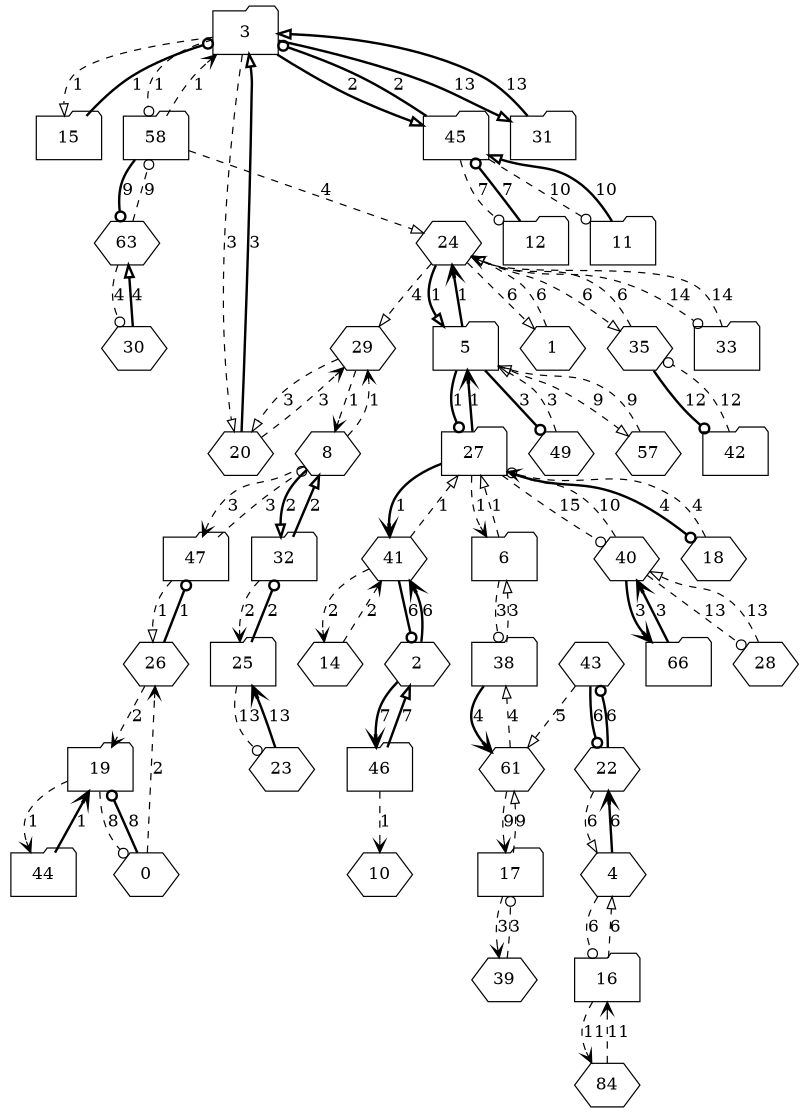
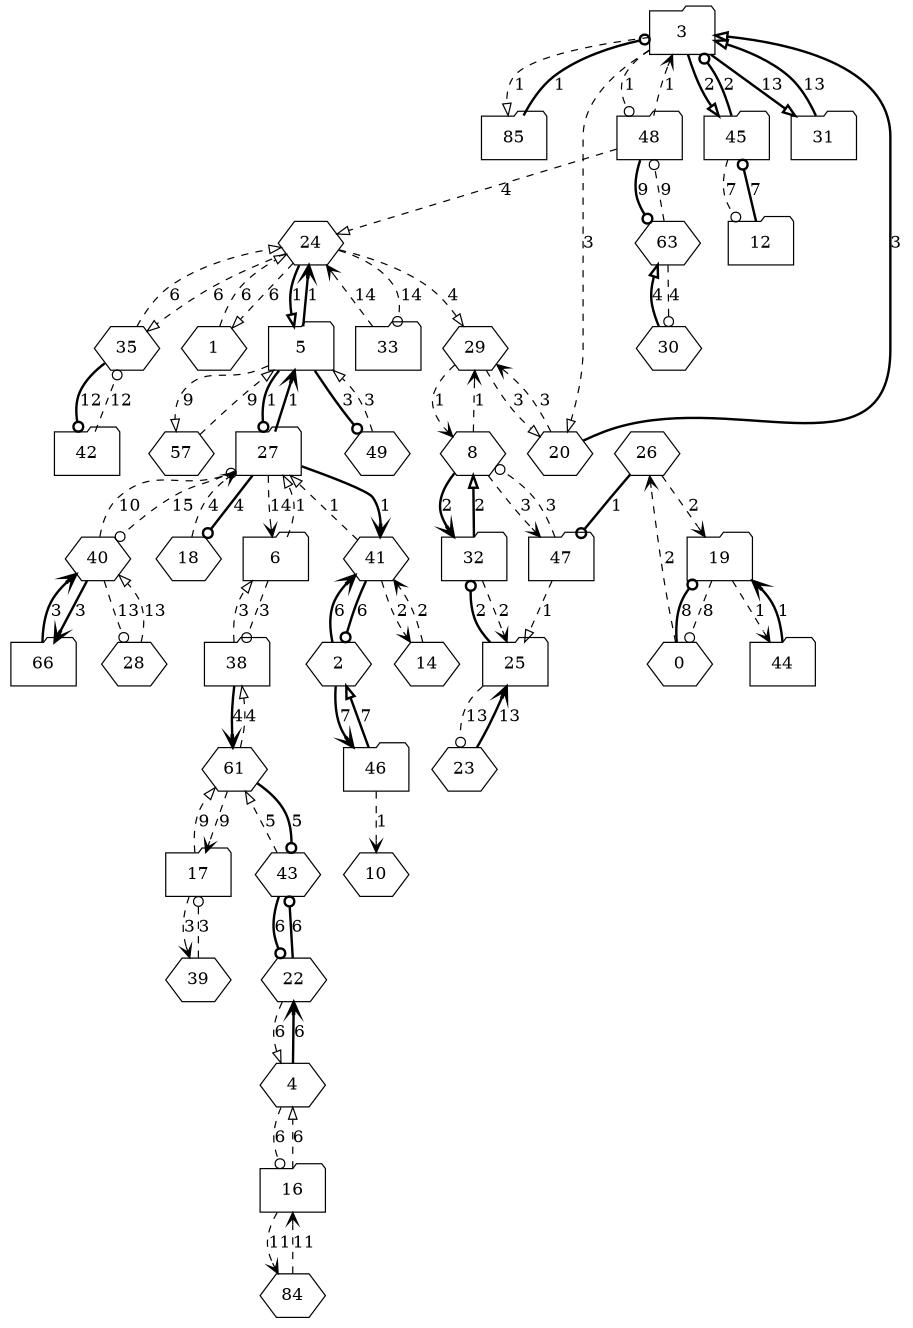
  digraph {
    node [shape=hexagon]
    edge [arrowhead=onormal style=dashed]
    3 [shape=folder]
-   15 [shape=folder]
-   48 [shape=folder label=58]
+   15 [shape=folder label=85]
+   48 [shape=folder]
    20
    45 [shape=folder]
    31 [shape=folder]
    n7 [label=63]
    24
    29
    12 [shape=folder]
-   11 [shape=folder]
    27 [shape=folder]
    41
    14
    2
    5 [shape=folder]
    6 [shape=folder]
    40
    18
    46 [shape=folder]
    49
    n22 [label=57]
    38 [shape=folder]
    n24 [label=66 shape=folder]
    28
    30
    47 [shape=folder]
    26
    8
    19 [shape=folder]
    32 [shape=folder]
    44 [shape=folder]
    0
    1
    35
    33 [shape=folder]
    42 [shape=folder]
    10
    n39 [label=61]
    25 [shape=folder]
    23
    17 [shape=folder]
    43
    39
    22
    4
    16 [shape=folder]
    n48 [label=84]
    3 -> 15 [label=1]
    3 -> 48 [arrowhead=odot label=1]
    3 -> 20 [label=3]
    3 -> 45 [label=2 style=bold]
    3 -> 31 [label=13 style=bold]
    15 -> 3 [arrowhead=odot label=1 style=bold]
    48 -> 3 [arrowhead=vee label=1]
    48 -> n7 [arrowhead=odot label=9 style=bold]
    48 -> 24 [label=4]
    20 -> 3 [label=3 style=bold]
    20 -> 29 [arrowhead=vee label=3]
    45 -> 3 [arrowhead=odot label=2 style=bold]
    45 -> 12 [arrowhead=odot label=7]
-   45 -> 11 [arrowhead=odot label=10]
    31 -> 3 [label=13 style=bold]
    n7 -> 48 [arrowhead=odot label=9]
    n7 -> 30 [arrowhead=odot label=4]
    24 -> 29 [label=4]
    24 -> 5 [label=1 style=bold]
    24 -> 1 [label=6]
    24 -> 35 [label=6]
    24 -> 33 [arrowhead=odot label=14]
    29 -> 20 [label=3]
    29 -> 8 [arrowhead=vee label=1]
    12 -> 45 [arrowhead=odot label=7 style=bold]
-   11 -> 45 [label=10 style=bold]
    27 -> 41 [arrowhead=vee label=1 style=bold]
    27 -> 5 [arrowhead=vee label=1 style=bold]
-   27 -> 6 [arrowhead=vee label=1]
+   27 -> 6 [arrowhead=vee label=14]
    27 -> 40 [arrowhead=odot label=15]
    27 -> 18 [arrowhead=odot label=4 style=bold]
    41 -> 27 [label=1]
    41 -> 14 [arrowhead=vee label=2]
    41 -> 2 [arrowhead=odot label=6 style=bold]
    14 -> 41 [arrowhead=vee label=2]
    2 -> 41 [arrowhead=vee label=6 style=bold]
    2 -> 46 [arrowhead=vee label=7 style=bold]
    5 -> 24 [arrowhead=vee label=1 style=bold]
    5 -> 27 [arrowhead=odot label=1 style=bold]
    5 -> 49 [arrowhead=odot label=3 style=bold]
    5 -> n22 [label=9]
    6 -> 27 [label=1]
    6 -> 38 [arrowhead=odot label=3]
    40 -> 27 [arrowhead=odot label=10]
    40 -> n24 [arrowhead=vee label=3 style=bold]
    40 -> 28 [arrowhead=odot label=13]
    18 -> 27 [arrowhead=vee label=4]
    46 -> 2 [label=7 style=bold]
    46 -> 10 [arrowhead=vee label=1]
    49 -> 5 [label=3]
    n22 -> 5 [label=9]
    38 -> 6 [label=3]
    38 -> n39 [arrowhead=vee label=4 style=bold]
    n24 -> 40 [arrowhead=vee label=3 style=bold]
    28 -> 40 [label=13]
    30 -> n7 [label=4 style=bold]
-   47 -> 26 [label=1]
+   47 -> 25 [label=1]
    47 -> 8 [arrowhead=odot label=3]
    26 -> 47 [arrowhead=odot label=1 style=bold]
    26 -> 19 [arrowhead=vee label=2]
    8 -> 29 [arrowhead=vee label=1]
    8 -> 47 [arrowhead=vee label=3]
-   8 -> 32 [label=2 style=bold]
+   8 -> 32 [arrowhead=vee label=2 style=bold]
    19 -> 44 [arrowhead=vee label=1]
    19 -> 0 [arrowhead=odot label=8]
    32 -> 8 [label=2 style=bold]
    32 -> 25 [arrowhead=vee label=2]
    44 -> 19 [arrowhead=vee label=1 style=bold]
    0 -> 26 [arrowhead=vee label=2]
    0 -> 19 [arrowhead=odot label=8 style=bold]
    1 -> 24 [label=6]
    35 -> 24 [label=6]
    35 -> 42 [arrowhead=odot label=12 style=bold]
    33 -> 24 [arrowhead=vee label=14]
    42 -> 35 [arrowhead=odot label=12]
    n39 -> 38 [label=4]
    n39 -> 17 [arrowhead=vee label=9]
+   n39 -> 43 [arrowhead=odot label=5 style=bold]
    25 -> 32 [arrowhead=odot label=2 style=bold]
    25 -> 23 [arrowhead=odot label=13]
    23 -> 25 [arrowhead=vee label=13 style=bold]
    17 -> n39 [label=9]
    17 -> 39 [arrowhead=vee label=3]
    43 -> n39 [label=5]
    43 -> 22 [arrowhead=odot label=6 style=bold]
    39 -> 17 [arrowhead=odot label=3]
    22 -> 43 [arrowhead=odot label=6 style=bold]
    22 -> 4 [label=6]
    4 -> 22 [arrowhead=vee label=6 style=bold]
    4 -> 16 [arrowhead=odot label=6]
    16 -> 4 [label=6]
    16 -> n48 [arrowhead=vee label=11]
    n48 -> 16 [arrowhead=vee label=11]
  }
